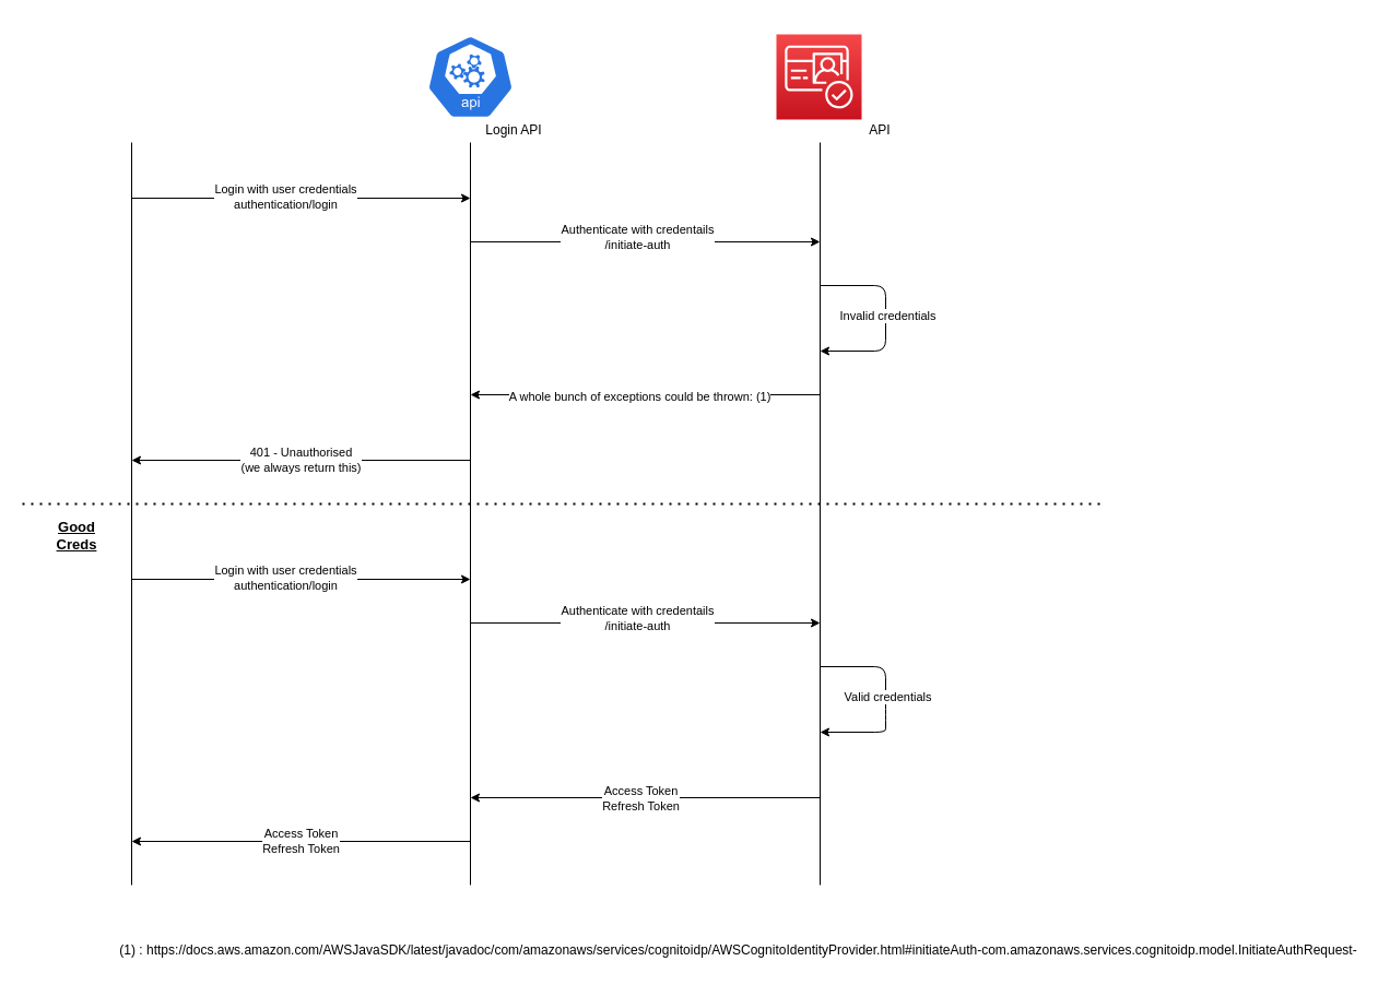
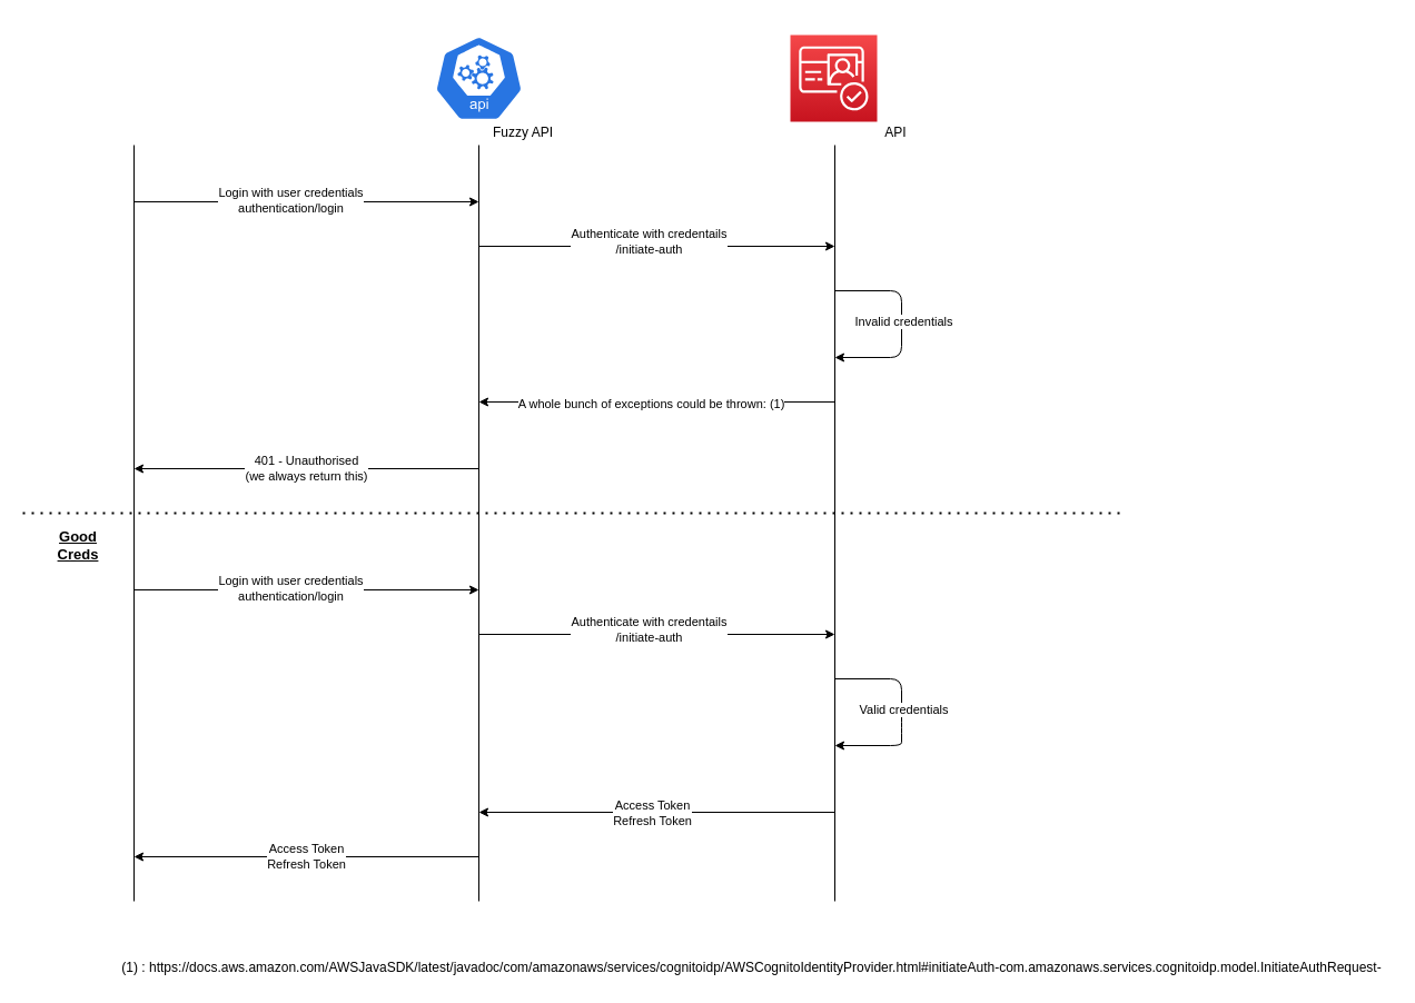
  <mxCell id="0" />
  <mxCell id="1" parent="0" />
  <mxCell id="2" value="" style="points=[[0,0,0],[0.25,0,0],[0.5,0,0],[0.75,0,0],[1,0,0],[0,1,0],[0.25,1,0],[0.5,1,0],[0.75,1,0],[1,1,0],[0,0.25,0],[0,0.5,0],[0,0.75,0],[1,0.25,0],[1,0.5,0],[1,0.75,0]];outlineConnect=0;fontColor=#232F3E;gradientColor=#F54749;gradientDirection=north;fillColor=#C7131F;strokeColor=#ffffff;dashed=0;verticalLabelPosition=bottom;verticalAlign=top;align=center;html=1;fontSize=12;fontStyle=0;aspect=fixed;shape=mxgraph.aws4.resourceIcon;resIcon=mxgraph.aws4.cognito;" parent="1" vertex="1"><mxGeometry x="710" y="31" width="78" height="78" as="geometry" /></mxCell>
  <mxCell id="3" value="" style="html=1;dashed=0;whitespace=wrap;fillColor=#2875E2;strokeColor=#ffffff;points=[[0.005,0.63,0],[0.1,0.2,0],[0.9,0.2,0],[0.5,0,0],[0.995,0.63,0],[0.72,0.99,0],[0.5,1,0],[0.28,0.99,0]];shape=mxgraph.kubernetes.icon;prIcon=api" parent="1" vertex="1"><mxGeometry x="390" y="20" width="80" height="100" as="geometry" /></mxCell>
  <mxCell id="4" value="" style="endArrow=classic;html=1;" parent="1" edge="1"><mxGeometry width="50" height="50" relative="1" as="geometry"><mxPoint x="120" y="181" as="sourcePoint" /><mxPoint x="430" y="181" as="targetPoint" /></mxGeometry></mxCell>
  <mxCell id="5" value="Login with user credentials&lt;br&gt;authentication/login" style="edgeLabel;html=1;align=center;verticalAlign=middle;resizable=0;points=[];" parent="4" vertex="1" connectable="0"><mxGeometry x="-0.006" y="2" relative="1" as="geometry"><mxPoint x="-14" as="offset" /></mxGeometry></mxCell>
  <mxCell id="6" value="" style="endArrow=classic;html=1;" parent="1" edge="1"><mxGeometry width="50" height="50" relative="1" as="geometry"><mxPoint x="430" y="221" as="sourcePoint" /><mxPoint x="750" y="221" as="targetPoint" /></mxGeometry></mxCell>
  <mxCell id="7" value="Authenticate with credentails&lt;br&gt;/initiate-auth" style="edgeLabel;html=1;align=center;verticalAlign=middle;resizable=0;points=[];" parent="6" vertex="1" connectable="0"><mxGeometry x="-0.05" y="5" relative="1" as="geometry"><mxPoint as="offset" /></mxGeometry></mxCell>
  <mxCell id="8" value="" style="endArrow=classic;html=1;" parent="1" edge="1"><mxGeometry width="50" height="50" relative="1" as="geometry"><mxPoint x="750" y="261" as="sourcePoint" /><mxPoint x="750" y="321" as="targetPoint" /><Array as="points"><mxPoint x="810" y="261" /><mxPoint x="810" y="321" /></Array></mxGeometry></mxCell>
  <mxCell id="9" value="Invalid credentials" style="edgeLabel;html=1;align=center;verticalAlign=middle;resizable=0;points=[];" parent="8" vertex="1" connectable="0"><mxGeometry x="-0.033" y="1" relative="1" as="geometry"><mxPoint as="offset" /></mxGeometry></mxCell>
  <mxCell id="10" value="" style="endArrow=classic;html=1;" parent="1" edge="1"><mxGeometry width="50" height="50" relative="1" as="geometry"><mxPoint x="750" y="730" as="sourcePoint" /><mxPoint x="430" y="730" as="targetPoint" /></mxGeometry></mxCell>
  <mxCell id="11" value="Access Token&lt;br&gt;Refresh Token" style="edgeLabel;html=1;align=center;verticalAlign=middle;resizable=0;points=[];" parent="10" vertex="1" connectable="0"><mxGeometry x="0.031" relative="1" as="geometry"><mxPoint as="offset" /></mxGeometry></mxCell>
  <mxCell id="12" value="Access Token&lt;br&gt;Refresh Token" style="endArrow=classic;html=1;" parent="1" edge="1"><mxGeometry width="50" height="50" relative="1" as="geometry"><mxPoint x="430" y="770" as="sourcePoint" /><mxPoint x="120" y="770" as="targetPoint" /><Array as="points" /></mxGeometry></mxCell>
  <mxCell id="13" value="" style="endArrow=classic;html=1;" parent="1" edge="1"><mxGeometry width="50" height="50" relative="1" as="geometry"><mxPoint x="750" y="361" as="sourcePoint" /><mxPoint x="430" y="361" as="targetPoint" /></mxGeometry></mxCell>
  <mxCell id="14" value="A whole bunch of exceptions could be thrown: (1)" style="edgeLabel;html=1;align=center;verticalAlign=middle;resizable=0;points=[];" parent="13" vertex="1" connectable="0"><mxGeometry x="0.037" y="1" relative="1" as="geometry"><mxPoint as="offset" /></mxGeometry></mxCell>
  <mxCell id="15" value="401 - Unauthorised&lt;br&gt;(we always return this)" style="endArrow=classic;html=1;" parent="1" edge="1"><mxGeometry width="50" height="50" relative="1" as="geometry"><mxPoint x="430" y="421" as="sourcePoint" /><mxPoint x="120" y="421" as="targetPoint" /><Array as="points" /></mxGeometry></mxCell>
  <mxCell id="16" value="" style="endArrow=none;dashed=1;html=1;dashPattern=1 3;strokeWidth=2;" parent="1" edge="1"><mxGeometry width="50" height="50" relative="1" as="geometry"><mxPoint x="20" y="461" as="sourcePoint" /><mxPoint x="1010" y="461" as="targetPoint" /></mxGeometry></mxCell>
  <mxCell id="17" value="(1) :&amp;nbsp;https://docs.aws.amazon.com/AWSJavaSDK/latest/javadoc/com/amazonaws/services/cognitoidp/AWSCognitoIdentityProvider.html#initiateAuth-com.amazonaws.services.cognitoidp.model.InitiateAuthRequest-" style="text;html=1;align=center;verticalAlign=middle;resizable=0;points=[];autosize=1;strokeColor=none;" parent="1" vertex="1"><mxGeometry x="100" y="860" width="1150" height="20" as="geometry" /></mxCell>
- <mxCell id="18" value="Login API" style="text;html=1;strokeColor=none;fillColor=none;align=center;verticalAlign=middle;whiteSpace=wrap;rounded=0;" parent="1" vertex="1"><mxGeometry x="435" y="109" width="70" height="20" as="geometry" /></mxCell>
+ <mxCell id="18" value="Fuzzy API" style="text;html=1;strokeColor=none;fillColor=none;align=center;verticalAlign=middle;whiteSpace=wrap;rounded=0;" parent="1" vertex="1"><mxGeometry x="435" y="109" width="70" height="20" as="geometry" /></mxCell>
  <mxCell id="19" value="API" style="text;html=1;strokeColor=none;fillColor=none;align=center;verticalAlign=middle;whiteSpace=wrap;rounded=0;" parent="1" vertex="1"><mxGeometry x="770" y="109" width="70" height="20" as="geometry" /></mxCell>
  <mxCell id="20" value="" style="endArrow=none;html=1;" parent="1" edge="1"><mxGeometry width="50" height="50" relative="1" as="geometry"><mxPoint x="120" y="810" as="sourcePoint" /><mxPoint x="120" y="130" as="targetPoint" /></mxGeometry></mxCell>
  <mxCell id="21" value="" style="endArrow=none;html=1;" parent="1" edge="1"><mxGeometry width="50" height="50" relative="1" as="geometry"><mxPoint x="430" y="810" as="sourcePoint" /><mxPoint x="430" y="130" as="targetPoint" /></mxGeometry></mxCell>
  <mxCell id="22" value="" style="endArrow=none;html=1;" parent="1" edge="1"><mxGeometry width="50" height="50" relative="1" as="geometry"><mxPoint x="750" y="810" as="sourcePoint" /><mxPoint x="750" y="130" as="targetPoint" /></mxGeometry></mxCell>
  <mxCell id="23" value="&lt;font style=&quot;font-size: 13px&quot;&gt;&lt;b&gt;&lt;u&gt;Good Creds&lt;/u&gt;&lt;/b&gt;&lt;/font&gt;" style="text;html=1;strokeColor=none;fillColor=none;align=center;verticalAlign=middle;whiteSpace=wrap;rounded=0;" parent="1" vertex="1"><mxGeometry x="35" y="480" width="70" height="20" as="geometry" /></mxCell>
  <mxCell id="24" value="" style="endArrow=classic;html=1;" parent="1" edge="1"><mxGeometry width="50" height="50" relative="1" as="geometry"><mxPoint x="120" y="530" as="sourcePoint" /><mxPoint x="430" y="530" as="targetPoint" /></mxGeometry></mxCell>
  <mxCell id="25" value="Login with user credentials&lt;br&gt;authentication/login" style="edgeLabel;html=1;align=center;verticalAlign=middle;resizable=0;points=[];" parent="24" vertex="1" connectable="0"><mxGeometry x="-0.006" y="2" relative="1" as="geometry"><mxPoint x="-14" as="offset" /></mxGeometry></mxCell>
  <mxCell id="26" value="" style="endArrow=classic;html=1;" parent="1" edge="1"><mxGeometry width="50" height="50" relative="1" as="geometry"><mxPoint x="430" y="570" as="sourcePoint" /><mxPoint x="750" y="570" as="targetPoint" /></mxGeometry></mxCell>
  <mxCell id="27" value="Authenticate with credentails&lt;br&gt;/initiate-auth" style="edgeLabel;html=1;align=center;verticalAlign=middle;resizable=0;points=[];" parent="26" vertex="1" connectable="0"><mxGeometry x="-0.05" y="5" relative="1" as="geometry"><mxPoint as="offset" /></mxGeometry></mxCell>
  <mxCell id="28" value="" style="endArrow=classic;html=1;" parent="1" edge="1"><mxGeometry width="50" height="50" relative="1" as="geometry"><mxPoint x="750" y="610" as="sourcePoint" /><mxPoint x="750" y="670" as="targetPoint" /><Array as="points"><mxPoint x="810" y="610" /><mxPoint x="810" y="639" /><mxPoint x="810" y="659" /><mxPoint x="810" y="670" /></Array></mxGeometry></mxCell>
  <mxCell id="29" value="Valid credentials" style="edgeLabel;html=1;align=center;verticalAlign=middle;resizable=0;points=[];" parent="28" vertex="1" connectable="0"><mxGeometry x="-0.033" y="1" relative="1" as="geometry"><mxPoint as="offset" /></mxGeometry></mxCell>
